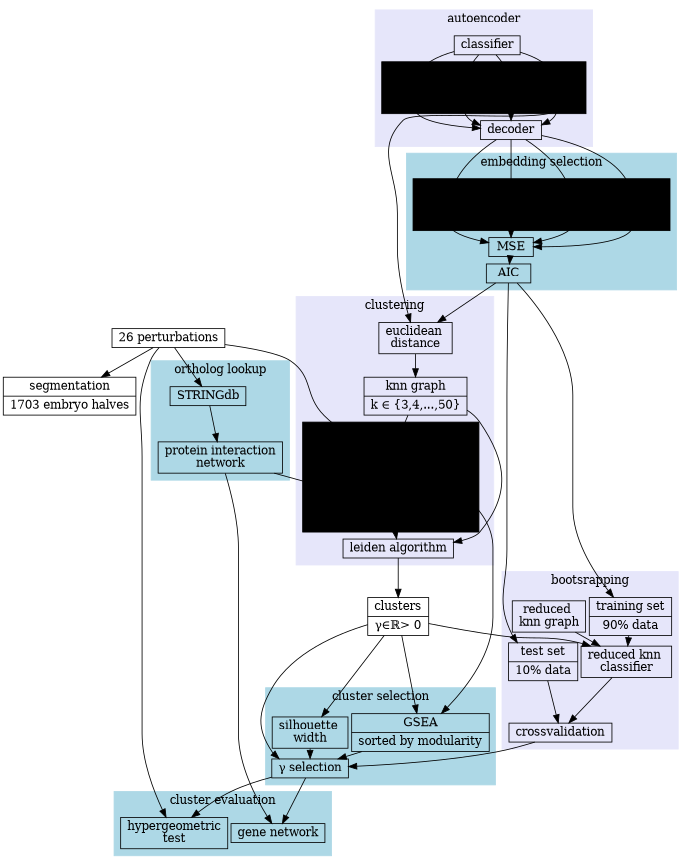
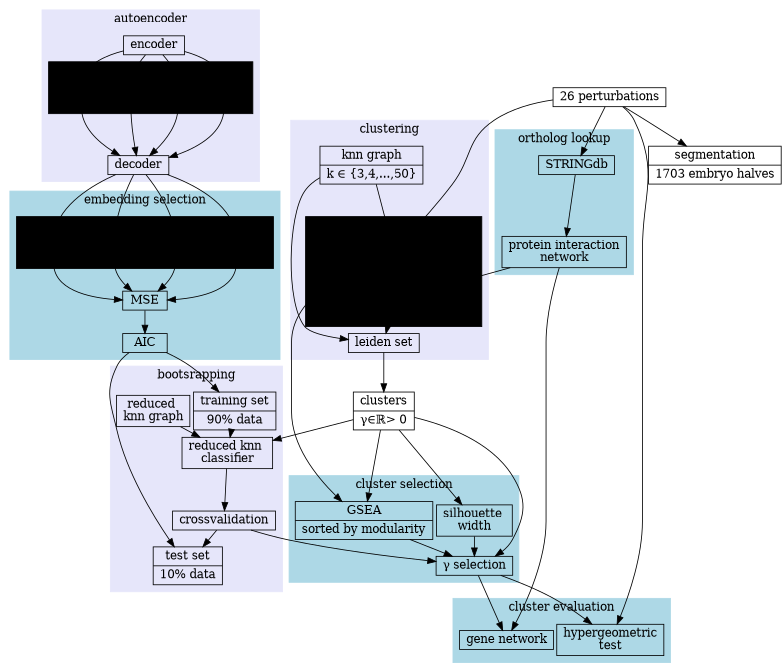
  digraph {
    nodesep=.05
    ranksep=0.05
    node [shape=record]
    n1 [height=.1 label="<b0> n = 14 | <b1> n = 7 | <b2> n = 3 | <b3> n = 2"]
-   n2 [height=.1 label=classifier]
+   n2 [height=.1 label=encoder]
    n3 [height=.1 label=decoder]
    n4 [height=.1 label="<o0> n = 114 | <o1> n = 114 | <o2> n = 114 | <o3> n = 114"]
    n5 [height=.1 label=MSE]
    n6 [height=.1 label=AIC]
    n7 [height=.1 label="{STRINGdb}"]
    n8 [height=.1 label="protein interaction\nnetwork"]
    n9 [height=.1 label="{<a> GSEA | <b> sorted by count}"]
    n10 [height=.1 label="gene interaction network"]
-   n11 [height=.1 label="euclidean \ndistance"]
    n12 [height=.1 label="{<a> knn graph | k ∈ \{3,4,...,50\}}"]
-   n13 [height=.1 label="leiden algorithm"]
+   n13 [height=.1 label="leiden set"]
    n14 [height=.1 label="{training set | 90% data}"]
    n15 [height=.1 label="{test set | 10% data}"]
    n16 [height=.1 label="reduced \nknn graph"]
    n17 [height=.1 label="reduced knn \nclassifier"]
    n18 [height=.1 label=crossvalidation]
    n19 [height=.1 label="silhouette \nwidth"]
    n20 [height=.1 label="{GSEA | sorted by modularity}"]
    n21 [height=.1 label="γ selection"]
    n22 [height=.1 label="hypergeometric\ntest"]
    n23 [height=.1 label="gene network"]
    n24 [height=.1 label="{<a> clusters | <b> γ ∈ ℝ \> 0}"]
    n25 [height=.1 label="26 perturbations"]
    n26 [height=.1 label="{<a0> segmentation | 1703 embryo halves}"]
    subgraph cluster_1 {
      color=lavender
      label=autoencoder
      style=filled
      n2
      n3
      subgraph cluster_2 {
        color=black
        label="embedding layer"
        style=filled
        n1
      }
    }
    subgraph cluster_3 {
      color=lightblue
      label="embedding selection"
      style=filled
      n5
      n6
      subgraph cluster_4 {
        color=black
        label="decoded output"
        style=filled
        n4
      }
    }
    subgraph cluster_5 {
      color=lightblue
      label="ortholog lookup"
      style=filled
      n7
      n8
    }
    subgraph cluster_6 {
      color=lavender
      label=clustering
      style=filled
-     n11
      n12
      n13
      subgraph cluster_7 {
        color=black
        label="k selection"
        style=filled
        n9
        n10
      }
    }
    subgraph cluster_8 {
      color=lavender
      label=bootsrapping
      style=filled
      n14
      n15
      n16
      n17
      n18
    }
    subgraph cluster_9 {
      color=lightblue
      label="cluster selection"
      style=filled
      n19
      n20
      n21
    }
    subgraph cluster_10 {
      color=lightblue
      label="cluster evaluation"
      style=filled
      n22
      n23
    }
    n1 -> n3 [tailport=b0]
    n1 -> n3 [tailport=b1]
    n1 -> n3 [tailport=b2]
    n1 -> n3 [tailport=b3]
-   n1 -> n11 [tailport=b3]
    n2 -> n1 [headport=b0]
    n2 -> n1 [headport=b1]
    n2 -> n1 [headport=b2]
    n2 -> n1 [headport=b3]
    n3 -> n4 [headport=o0]
    n3 -> n4 [headport=o1]
    n3 -> n4 [headport=o2]
    n3 -> n4 [headport=o3]
    n4 -> n5 [tailport=o0]
    n4 -> n5 [tailport=o1]
    n4 -> n5 [tailport=o2]
    n4 -> n5 [tailport=o3]
    n5 -> n6
-   n6 -> n11
    n6 -> n14
    n6 -> n15
    n7 -> n8
    n8 -> n9
    n8 -> n23
    n9 -> n13
    n10 -> n9
    n10 -> n20
-   n11 -> n12
    n12 -> n10
    n12 -> n13
    n13 -> n24
    n14 -> n17
-   n15 -> n18
+   n18 -> n15
    n16 -> n17
    n17 -> n18
    n18 -> n21
    n19 -> n21
    n20 -> n21
    n21 -> n22
    n21 -> n23
    n24 -> n17
    n24 -> n19
    n24 -> n20
    n24 -> n21
    n25 -> n7
    n25 -> n10
    n25 -> n22
    n25 -> n26
  }
